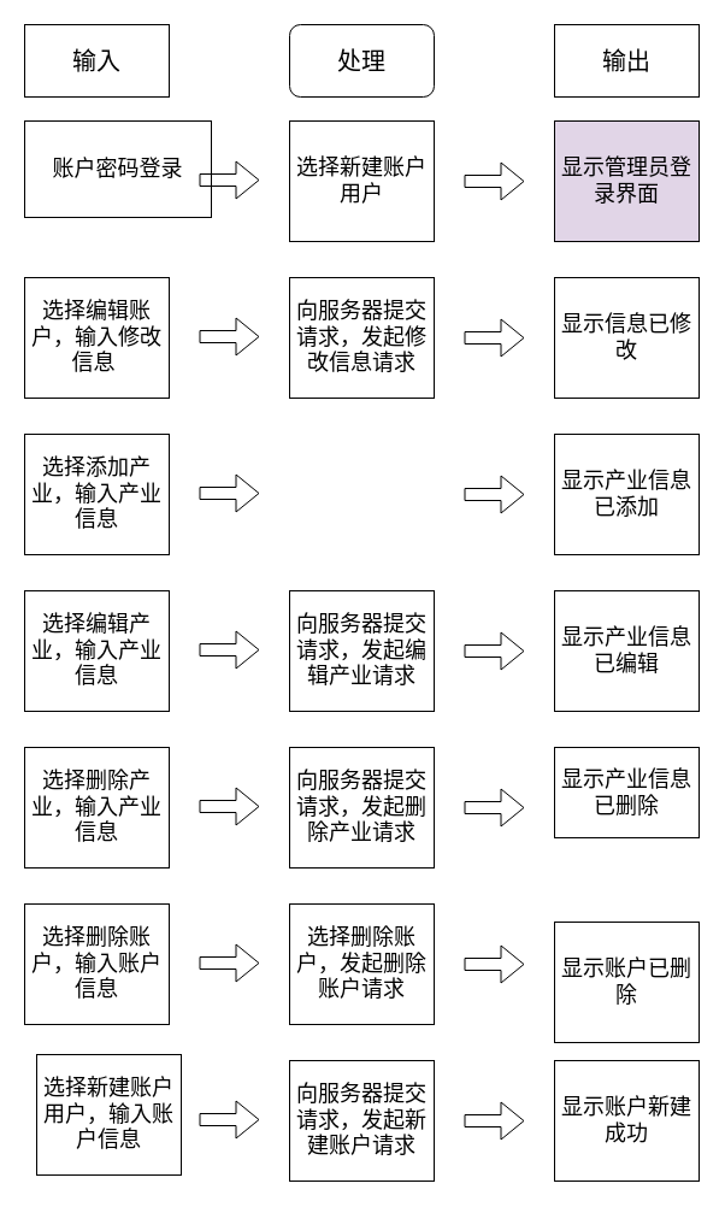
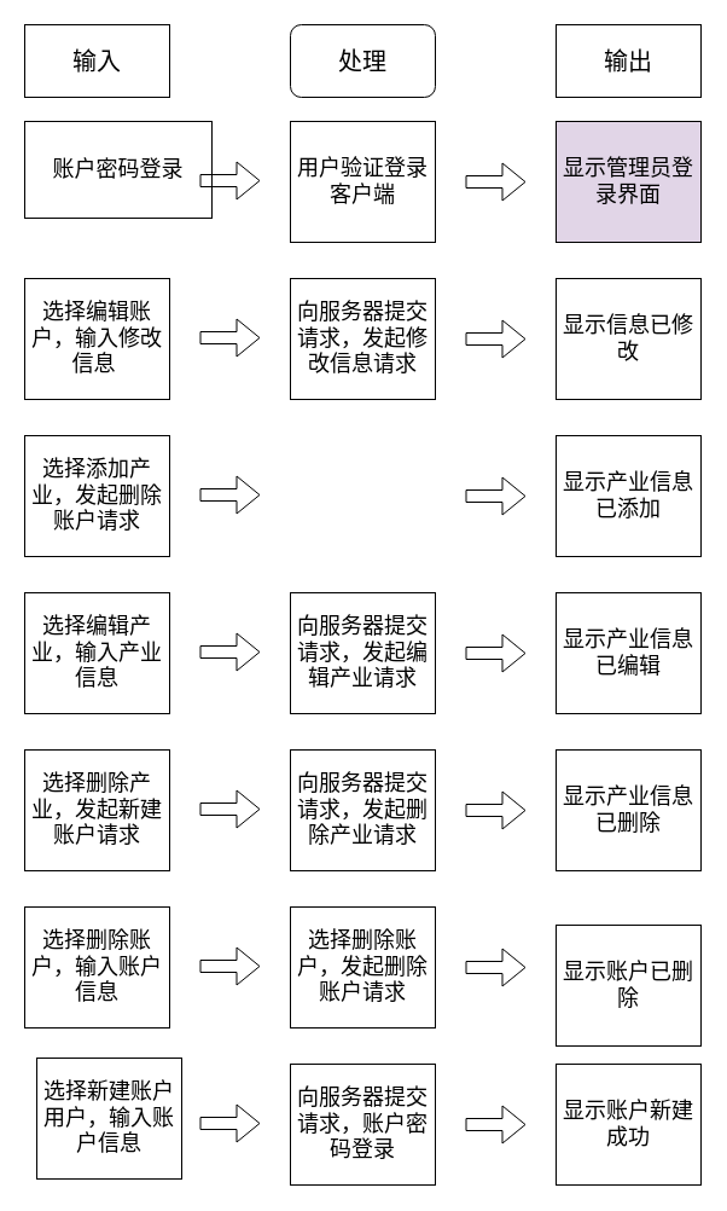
  <mxCell id="0" />
  <mxCell id="1" parent="0" />
  <mxCell id="2" value="&lt;font style=&quot;font-size: 20px&quot;&gt;输入&lt;/font&gt;" style="rounded=0;whiteSpace=wrap;html=1;" parent="1" vertex="1"><mxGeometry x="20" y="20" width="120" height="60" as="geometry" /></mxCell>
  <mxCell id="3" value="&lt;font style=&quot;font-size: 20px&quot;&gt;处理&lt;/font&gt;" style="whiteSpace=wrap;html=1;rounded=1;" parent="1" vertex="1"><mxGeometry x="240" y="20" width="120" height="60" as="geometry" /></mxCell>
  <mxCell id="4" value="&lt;span style=&quot;font-size: 20px&quot;&gt;输出&lt;/span&gt;" style="rounded=0;whiteSpace=wrap;html=1;" parent="1" vertex="1"><mxGeometry x="460" y="20" width="120" height="60" as="geometry" /></mxCell>
  <mxCell id="5" value="&lt;font style=&quot;font-size: 18px&quot;&gt;账户密码登录&lt;/font&gt;" style="rounded=0;whiteSpace=wrap;html=1;" parent="1" vertex="1"><mxGeometry x="20" y="100" width="155" height="80" as="geometry" /></mxCell>
- <mxCell id="6" value="&lt;font style=&quot;font-size: 18px ; font-weight: normal&quot;&gt;选择新建账户用户&lt;/font&gt;" style="rounded=0;whiteSpace=wrap;html=1;fontStyle=1" parent="1" vertex="1"><mxGeometry x="240" y="100" width="120" height="100" as="geometry" /></mxCell>
+ <mxCell id="6" value="&lt;font style=&quot;font-size: 18px ; font-weight: normal&quot;&gt;用户验证登录客户端&lt;/font&gt;" style="rounded=0;whiteSpace=wrap;html=1;fontStyle=1" parent="1" vertex="1"><mxGeometry x="240" y="100" width="120" height="100" as="geometry" /></mxCell>
  <mxCell id="7" value="&lt;font style=&quot;font-size: 18px ; font-weight: normal&quot;&gt;显示管理员登录界面&lt;/font&gt;" style="rounded=0;whiteSpace=wrap;html=1;fontStyle=1;fillColor=#e1d5e7;" parent="1" vertex="1"><mxGeometry x="460" y="100" width="120" height="100" as="geometry" /></mxCell>
  <mxCell id="8" value="" style="shape=flexArrow;endArrow=classic;html=1;" parent="1" edge="1"><mxGeometry width="50" height="50" relative="1" as="geometry"><mxPoint x="165" y="149" as="sourcePoint" /><mxPoint x="215" y="149" as="targetPoint" /></mxGeometry></mxCell>
  <mxCell id="9" value="" style="shape=flexArrow;endArrow=classic;html=1;" parent="1" edge="1"><mxGeometry width="50" height="50" relative="1" as="geometry"><mxPoint x="385" y="150" as="sourcePoint" /><mxPoint x="435" y="150" as="targetPoint" /></mxGeometry></mxCell>
  <mxCell id="10" value="&lt;font style=&quot;font-size: 18px;&quot;&gt;选择编辑账户，输入修改信息&amp;nbsp;&lt;/font&gt;" style="rounded=0;whiteSpace=wrap;html=1;fontSize=18;" parent="1" vertex="1"><mxGeometry x="20" y="230" width="120" height="100" as="geometry" /></mxCell>
  <mxCell id="11" value="&lt;font style=&quot;font-size: 18px;&quot;&gt;向服务器提交请求，发起修改信息请求&lt;/font&gt;" style="rounded=0;whiteSpace=wrap;html=1;fontStyle=0;fontSize=18;" parent="1" vertex="1"><mxGeometry x="240" y="230" width="120" height="100" as="geometry" /></mxCell>
  <mxCell id="12" value="&lt;font style=&quot;font-size: 18px;&quot;&gt;显示信息已修改&lt;/font&gt;" style="rounded=0;whiteSpace=wrap;html=1;fontStyle=0;fontSize=18;" parent="1" vertex="1"><mxGeometry x="460" y="230" width="120" height="100" as="geometry" /></mxCell>
  <mxCell id="13" value="" style="shape=flexArrow;endArrow=classic;html=1;fontSize=18;" parent="1" edge="1"><mxGeometry width="50" height="50" relative="1" as="geometry"><mxPoint x="165" y="279" as="sourcePoint" /><mxPoint x="215" y="279" as="targetPoint" /></mxGeometry></mxCell>
  <mxCell id="14" value="" style="shape=flexArrow;endArrow=classic;html=1;fontSize=18;" parent="1" edge="1"><mxGeometry width="50" height="50" relative="1" as="geometry"><mxPoint x="385" y="280" as="sourcePoint" /><mxPoint x="435" y="280" as="targetPoint" /></mxGeometry></mxCell>
- <mxCell id="15" value="&lt;font style=&quot;font-size: 18px;&quot;&gt;选择添加产业，输入产业信息&lt;/font&gt;" style="rounded=0;whiteSpace=wrap;html=1;fontSize=18;" parent="1" vertex="1"><mxGeometry x="20" y="360" width="120" height="100" as="geometry" /></mxCell>
+ <mxCell id="15" value="&lt;font style=&quot;font-size: 18px;&quot;&gt;选择添加产业，发起删除账户请求&lt;/font&gt;" style="rounded=0;whiteSpace=wrap;html=1;fontSize=18;" parent="1" vertex="1"><mxGeometry x="20" y="360" width="120" height="100" as="geometry" /></mxCell>
  <mxCell id="16" value="&lt;font style=&quot;font-size: 18px;&quot;&gt;显示产业信息已添加&lt;/font&gt;" style="rounded=0;whiteSpace=wrap;html=1;fontStyle=0;fontSize=18;" parent="1" vertex="1"><mxGeometry x="460" y="360" width="120" height="100" as="geometry" /></mxCell>
  <mxCell id="17" value="" style="shape=flexArrow;endArrow=classic;html=1;fontSize=18;" parent="1" edge="1"><mxGeometry width="50" height="50" relative="1" as="geometry"><mxPoint x="165" y="409" as="sourcePoint" /><mxPoint x="215" y="409" as="targetPoint" /></mxGeometry></mxCell>
  <mxCell id="18" value="" style="shape=flexArrow;endArrow=classic;html=1;fontSize=18;" parent="1" edge="1"><mxGeometry width="50" height="50" relative="1" as="geometry"><mxPoint x="385" y="410" as="sourcePoint" /><mxPoint x="435" y="410" as="targetPoint" /></mxGeometry></mxCell>
  <mxCell id="19" value="&lt;span style=&quot;font-size: 18px; white-space: normal;&quot;&gt;选择编辑产业，输入产业信息&lt;/span&gt;" style="rounded=0;whiteSpace=wrap;html=1;fontSize=18;" parent="1" vertex="1"><mxGeometry x="20" y="490" width="120" height="100" as="geometry" /></mxCell>
  <mxCell id="20" value="&lt;span style=&quot;font-size: 18px; font-weight: 400; white-space: normal;&quot;&gt;向服务器提交请求，发起编辑产业请求&lt;/span&gt;" style="rounded=0;whiteSpace=wrap;html=1;fontStyle=1;fontSize=18;" parent="1" vertex="1"><mxGeometry x="240" y="490" width="120" height="100" as="geometry" /></mxCell>
  <mxCell id="21" value="&lt;span style=&quot;font-size: 18px; white-space: normal;&quot;&gt;显示产业信息已编辑&lt;/span&gt;" style="rounded=0;whiteSpace=wrap;html=1;fontStyle=0;fontSize=18;" parent="1" vertex="1"><mxGeometry x="460" y="490" width="120" height="100" as="geometry" /></mxCell>
  <mxCell id="22" value="" style="shape=flexArrow;endArrow=classic;html=1;fontSize=18;" parent="1" edge="1"><mxGeometry width="50" height="50" relative="1" as="geometry"><mxPoint x="165" y="539" as="sourcePoint" /><mxPoint x="215" y="539" as="targetPoint" /></mxGeometry></mxCell>
  <mxCell id="23" value="" style="shape=flexArrow;endArrow=classic;html=1;fontSize=18;" parent="1" edge="1"><mxGeometry width="50" height="50" relative="1" as="geometry"><mxPoint x="385" y="540" as="sourcePoint" /><mxPoint x="435" y="540" as="targetPoint" /></mxGeometry></mxCell>
- <mxCell id="24" value="&lt;span style=&quot;font-size: 18px; white-space: normal;&quot;&gt;选择删除产业，输入产业信息&lt;/span&gt;" style="rounded=0;whiteSpace=wrap;html=1;fontSize=18;" parent="1" vertex="1"><mxGeometry x="20" y="620" width="120" height="100" as="geometry" /></mxCell>
+ <mxCell id="24" value="&lt;span style=&quot;font-size: 18px; white-space: normal;&quot;&gt;选择删除产业，发起新建账户请求&lt;/span&gt;" style="rounded=0;whiteSpace=wrap;html=1;fontSize=18;" parent="1" vertex="1"><mxGeometry x="20" y="620" width="120" height="100" as="geometry" /></mxCell>
  <mxCell id="25" value="&lt;span style=&quot;font-size: 18px; font-weight: 400; white-space: normal;&quot;&gt;向服务器提交请求，发起删除产业请求&lt;/span&gt;" style="rounded=0;whiteSpace=wrap;html=1;fontStyle=1;fontSize=18;" parent="1" vertex="1"><mxGeometry x="240" y="620" width="120" height="100" as="geometry" /></mxCell>
- <mxCell id="26" value="&lt;span style=&quot;font-size: 18px; white-space: normal;&quot;&gt;显示产业信息已删除&lt;/span&gt;" style="rounded=0;whiteSpace=wrap;html=1;fontStyle=0;fontSize=18;" parent="1" vertex="1"><mxGeometry x="460" y="620" width="120" height="75" as="geometry" /></mxCell>
+ <mxCell id="26" value="&lt;span style=&quot;font-size: 18px; white-space: normal;&quot;&gt;显示产业信息已删除&lt;/span&gt;" style="rounded=0;whiteSpace=wrap;html=1;fontStyle=0;fontSize=18;" parent="1" vertex="1"><mxGeometry x="460" y="620" width="120" height="100" as="geometry" /></mxCell>
  <mxCell id="27" value="" style="shape=flexArrow;endArrow=classic;html=1;fontSize=18;" parent="1" edge="1"><mxGeometry width="50" height="50" relative="1" as="geometry"><mxPoint x="165" y="669" as="sourcePoint" /><mxPoint x="215" y="669" as="targetPoint" /></mxGeometry></mxCell>
  <mxCell id="28" value="" style="shape=flexArrow;endArrow=classic;html=1;fontSize=18;" parent="1" edge="1"><mxGeometry width="50" height="50" relative="1" as="geometry"><mxPoint x="385" y="670" as="sourcePoint" /><mxPoint x="435" y="670" as="targetPoint" /></mxGeometry></mxCell>
  <mxCell id="29" value="&lt;font style=&quot;font-size: 18px;&quot;&gt;选择删除账户，输入账户信息&lt;/font&gt;" style="rounded=0;whiteSpace=wrap;html=1;fontSize=18;" parent="1" vertex="1"><mxGeometry x="20" y="750" width="120" height="100" as="geometry" /></mxCell>
  <mxCell id="30" value="&lt;span style=&quot;font-weight: normal; font-size: 18px;&quot;&gt;&lt;font style=&quot;font-size: 18px;&quot;&gt;选择删除账户，发起删除账户请求&lt;/font&gt;&lt;/span&gt;" style="rounded=0;whiteSpace=wrap;html=1;fontStyle=1;fontSize=18;" parent="1" vertex="1"><mxGeometry x="240" y="750" width="120" height="100" as="geometry" /></mxCell>
  <mxCell id="31" value="&lt;font style=&quot;font-size: 18px; font-weight: normal;&quot;&gt;显示账户已删除&lt;/font&gt;" style="rounded=0;whiteSpace=wrap;html=1;fontStyle=1;fontSize=18;" parent="1" vertex="1"><mxGeometry x="460" y="765" width="120" height="100" as="geometry" /></mxCell>
  <mxCell id="32" value="" style="shape=flexArrow;endArrow=classic;html=1;fontSize=18;" parent="1" edge="1"><mxGeometry width="50" height="50" relative="1" as="geometry"><mxPoint x="165" y="799" as="sourcePoint" /><mxPoint x="215" y="799" as="targetPoint" /></mxGeometry></mxCell>
  <mxCell id="33" value="" style="shape=flexArrow;endArrow=classic;html=1;fontSize=18;" parent="1" edge="1"><mxGeometry width="50" height="50" relative="1" as="geometry"><mxPoint x="385" y="800" as="sourcePoint" /><mxPoint x="435" y="800" as="targetPoint" /></mxGeometry></mxCell>
  <mxCell id="34" value="&lt;font style=&quot;font-size: 18px;&quot;&gt;选择新建账户用户，输入账户信息&lt;/font&gt;" style="rounded=0;whiteSpace=wrap;html=1;fontSize=18;" parent="1" vertex="1"><mxGeometry x="30" y="875" width="120" height="100" as="geometry" /></mxCell>
- <mxCell id="35" value="&lt;font style=&quot;font-size: 18px;&quot;&gt;向服务器提交请求，发起新建账户请求&lt;/font&gt;" style="rounded=0;whiteSpace=wrap;html=1;fontStyle=0;fontSize=18;" parent="1" vertex="1"><mxGeometry x="240" y="880" width="120" height="100" as="geometry" /></mxCell>
+ <mxCell id="35" value="&lt;font style=&quot;font-size: 18px;&quot;&gt;向服务器提交请求，账户密码登录&lt;/font&gt;" style="rounded=0;whiteSpace=wrap;html=1;fontStyle=0;fontSize=18;" parent="1" vertex="1"><mxGeometry x="240" y="880" width="120" height="100" as="geometry" /></mxCell>
  <mxCell id="36" value="&lt;font style=&quot;font-size: 18px;&quot;&gt;显示账户新建成功&lt;/font&gt;" style="rounded=0;whiteSpace=wrap;html=1;fontStyle=0;fontSize=18;" parent="1" vertex="1"><mxGeometry x="460" y="880" width="120" height="100" as="geometry" /></mxCell>
  <mxCell id="37" value="" style="shape=flexArrow;endArrow=classic;html=1;fontSize=18;" parent="1" edge="1"><mxGeometry width="50" height="50" relative="1" as="geometry"><mxPoint x="165" y="929" as="sourcePoint" /><mxPoint x="215" y="929" as="targetPoint" /></mxGeometry></mxCell>
  <mxCell id="38" value="" style="shape=flexArrow;endArrow=classic;html=1;fontSize=18;" parent="1" edge="1"><mxGeometry width="50" height="50" relative="1" as="geometry"><mxPoint x="385" y="930" as="sourcePoint" /><mxPoint x="435" y="930" as="targetPoint" /></mxGeometry></mxCell>
